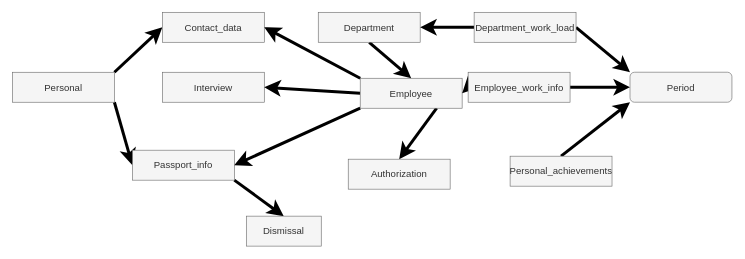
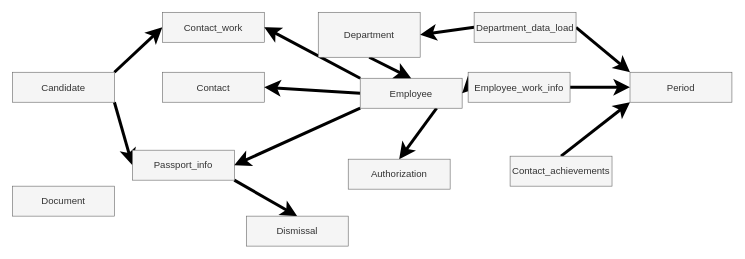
  <mxCell id="0" />
  <mxCell id="1" parent="0" />
+ <mxCell id="2" value="Document" style="rounded=0;whiteSpace=wrap;html=1;fontSize=16;fillColor=#f5f5f5;fontColor=#333333;strokeColor=#666666;" vertex="1" parent="1"><mxGeometry x="20" y="310" width="170" height="50" as="geometry" /></mxCell>
  <mxCell id="3" style="edgeStyle=none;shape=connector;rounded=0;orthogonalLoop=1;jettySize=auto;html=1;exitX=1;exitY=0;exitDx=0;exitDy=0;entryX=0;entryY=0.5;entryDx=0;entryDy=0;labelBackgroundColor=default;fontFamily=Helvetica;fontSize=16;fontColor=default;endArrow=classic;endSize=12;strokeColor=default;strokeWidth=5;" edge="1" parent="1" source="5" target="8"><mxGeometry relative="1" as="geometry" /></mxCell>
  <mxCell id="4" style="edgeStyle=none;shape=connector;rounded=0;orthogonalLoop=1;jettySize=auto;html=1;exitX=1;exitY=1;exitDx=0;exitDy=0;entryX=0;entryY=0.5;entryDx=0;entryDy=0;labelBackgroundColor=default;fontFamily=Helvetica;fontSize=16;fontColor=default;endArrow=classic;endSize=12;strokeColor=default;strokeWidth=5;" edge="1" parent="1" source="5" target="7"><mxGeometry relative="1" as="geometry" /></mxCell>
- <mxCell id="5" value="Personal" style="rounded=0;whiteSpace=wrap;html=1;fontSize=16;fillColor=#f5f5f5;fontColor=#333333;strokeColor=#666666;" vertex="1" parent="1"><mxGeometry x="20" y="120" width="170" height="50" as="geometry" /></mxCell>
+ <mxCell id="5" value="Candidate" style="rounded=0;whiteSpace=wrap;html=1;fontSize=16;fillColor=#f5f5f5;fontColor=#333333;strokeColor=#666666;" vertex="1" parent="1"><mxGeometry x="20" y="120" width="170" height="50" as="geometry" /></mxCell>
  <mxCell id="6" style="edgeStyle=none;shape=connector;rounded=0;orthogonalLoop=1;jettySize=auto;html=1;exitX=1;exitY=1;exitDx=0;exitDy=0;entryX=0.5;entryY=0;entryDx=0;entryDy=0;labelBackgroundColor=default;fontFamily=Helvetica;fontSize=16;fontColor=default;endArrow=classic;endSize=12;strokeColor=default;strokeWidth=5;" edge="1" parent="1" source="7" target="17"><mxGeometry relative="1" as="geometry" /></mxCell>
  <mxCell id="7" value="Passport_info" style="rounded=0;whiteSpace=wrap;html=1;fontSize=16;fillColor=#f5f5f5;fontColor=#333333;strokeColor=#666666;" vertex="1" parent="1"><mxGeometry x="220" y="250" width="170" height="50" as="geometry" /></mxCell>
- <mxCell id="8" value="Contact_data" style="rounded=0;whiteSpace=wrap;html=1;fontSize=16;fillColor=#f5f5f5;fontColor=#333333;strokeColor=#666666;" vertex="1" parent="1"><mxGeometry x="270" y="20" width="170" height="50" as="geometry" /></mxCell>
- <mxCell id="9" value="Interview" style="rounded=0;whiteSpace=wrap;html=1;fontSize=16;fillColor=#f5f5f5;fontColor=#333333;strokeColor=#666666;" vertex="1" parent="1"><mxGeometry x="270" y="120" width="170" height="50" as="geometry" /></mxCell>
+ <mxCell id="8" value="Contact_work" style="rounded=0;whiteSpace=wrap;html=1;fontSize=16;fillColor=#f5f5f5;fontColor=#333333;strokeColor=#666666;" vertex="1" parent="1"><mxGeometry x="270" y="20" width="170" height="50" as="geometry" /></mxCell>
+ <mxCell id="9" value="Contact" style="rounded=0;whiteSpace=wrap;html=1;fontSize=16;fillColor=#f5f5f5;fontColor=#333333;strokeColor=#666666;" vertex="1" parent="1"><mxGeometry x="270" y="120" width="170" height="50" as="geometry" /></mxCell>
  <mxCell id="10" style="edgeStyle=none;shape=connector;rounded=0;orthogonalLoop=1;jettySize=auto;html=1;exitX=0;exitY=1;exitDx=0;exitDy=0;entryX=1;entryY=0.5;entryDx=0;entryDy=0;labelBackgroundColor=default;fontFamily=Helvetica;fontSize=16;fontColor=default;endArrow=classic;endSize=12;strokeColor=default;strokeWidth=5;" edge="1" parent="1" source="14" target="7"><mxGeometry relative="1" as="geometry" /></mxCell>
  <mxCell id="11" style="edgeStyle=none;shape=connector;rounded=0;orthogonalLoop=1;jettySize=auto;html=1;exitX=0;exitY=0;exitDx=0;exitDy=0;entryX=1;entryY=0.5;entryDx=0;entryDy=0;labelBackgroundColor=default;fontFamily=Helvetica;fontSize=16;fontColor=default;endArrow=classic;endSize=12;strokeColor=default;strokeWidth=5;" edge="1" parent="1" source="14" target="8"><mxGeometry relative="1" as="geometry" /></mxCell>
  <mxCell id="12" style="edgeStyle=none;shape=connector;rounded=0;orthogonalLoop=1;jettySize=auto;html=1;exitX=0;exitY=0.5;exitDx=0;exitDy=0;entryX=1;entryY=0.5;entryDx=0;entryDy=0;labelBackgroundColor=default;fontFamily=Helvetica;fontSize=16;fontColor=default;endArrow=classic;endSize=12;strokeColor=default;strokeWidth=5;" edge="1" parent="1" source="14" target="9"><mxGeometry relative="1" as="geometry" /></mxCell>
  <mxCell id="13" style="edgeStyle=none;shape=connector;rounded=0;orthogonalLoop=1;jettySize=auto;html=1;exitX=0.75;exitY=1;exitDx=0;exitDy=0;entryX=0.5;entryY=0;entryDx=0;entryDy=0;labelBackgroundColor=default;fontFamily=Helvetica;fontSize=16;fontColor=default;endArrow=classic;endSize=12;strokeColor=default;strokeWidth=5;" edge="1" parent="1" source="14" target="18"><mxGeometry relative="1" as="geometry" /></mxCell>
  <mxCell id="14" value="Employee" style="rounded=0;whiteSpace=wrap;html=1;fontSize=16;fillColor=#f5f5f5;fontColor=#333333;strokeColor=#666666;" vertex="1" parent="1"><mxGeometry x="600" y="130" width="170" height="50" as="geometry" /></mxCell>
  <mxCell id="15" style="edgeStyle=none;shape=connector;rounded=0;orthogonalLoop=1;jettySize=auto;html=1;exitX=0.5;exitY=1;exitDx=0;exitDy=0;entryX=0.5;entryY=0;entryDx=0;entryDy=0;labelBackgroundColor=default;fontFamily=Helvetica;fontSize=16;fontColor=default;endArrow=classic;endSize=12;strokeColor=default;strokeWidth=5;" edge="1" parent="1" source="16" target="14"><mxGeometry relative="1" as="geometry" /></mxCell>
- <mxCell id="16" value="Department" style="rounded=0;whiteSpace=wrap;html=1;fontSize=16;fillColor=#f5f5f5;fontColor=#333333;strokeColor=#666666;" vertex="1" parent="1"><mxGeometry x="530" y="20" width="170" height="50" as="geometry" /></mxCell>
- <mxCell id="17" value="Dismissal" style="rounded=0;whiteSpace=wrap;html=1;fontSize=16;fillColor=#f5f5f5;fontColor=#333333;strokeColor=#666666;" vertex="1" parent="1"><mxGeometry x="410" y="360" width="125" height="50" as="geometry" /></mxCell>
+ <mxCell id="16" value="Department" style="rounded=0;whiteSpace=wrap;html=1;fontSize=16;fillColor=#f5f5f5;fontColor=#333333;strokeColor=#666666;" vertex="1" parent="1"><mxGeometry x="530" y="20" width="170" height="75" as="geometry" /></mxCell>
+ <mxCell id="17" value="Dismissal" style="rounded=0;whiteSpace=wrap;html=1;fontSize=16;fillColor=#f5f5f5;fontColor=#333333;strokeColor=#666666;" vertex="1" parent="1"><mxGeometry x="410" y="360" width="170" height="50" as="geometry" /></mxCell>
  <mxCell id="18" value="Authorization" style="rounded=0;whiteSpace=wrap;html=1;fontSize=16;fillColor=#f5f5f5;fontColor=#333333;strokeColor=#666666;" vertex="1" parent="1"><mxGeometry x="580" y="265" width="170" height="50" as="geometry" /></mxCell>
  <mxCell id="19" style="edgeStyle=none;shape=connector;rounded=0;orthogonalLoop=1;jettySize=auto;html=1;exitX=0;exitY=0.5;exitDx=0;exitDy=0;entryX=1;entryY=0.5;entryDx=0;entryDy=0;labelBackgroundColor=default;fontFamily=Helvetica;fontSize=16;fontColor=default;endArrow=classic;endSize=12;strokeColor=default;strokeWidth=5;" edge="1" parent="1" source="21" target="16"><mxGeometry relative="1" as="geometry" /></mxCell>
  <mxCell id="20" style="edgeStyle=none;shape=connector;rounded=0;orthogonalLoop=1;jettySize=auto;html=1;exitX=1;exitY=0.5;exitDx=0;exitDy=0;entryX=0;entryY=0;entryDx=0;entryDy=0;labelBackgroundColor=default;fontFamily=Helvetica;fontSize=16;fontColor=default;endArrow=classic;endSize=12;strokeColor=default;strokeWidth=5;" edge="1" parent="1" source="21" target="25"><mxGeometry relative="1" as="geometry" /></mxCell>
- <mxCell id="21" value="Department_work_load" style="rounded=0;whiteSpace=wrap;html=1;fontSize=16;fillColor=#f5f5f5;fontColor=#333333;strokeColor=#666666;" vertex="1" parent="1"><mxGeometry x="790" y="20" width="170" height="50" as="geometry" /></mxCell>
+ <mxCell id="21" value="Department_data_load" style="rounded=0;whiteSpace=wrap;html=1;fontSize=16;fillColor=#f5f5f5;fontColor=#333333;strokeColor=#666666;" vertex="1" parent="1"><mxGeometry x="790" y="20" width="170" height="50" as="geometry" /></mxCell>
  <mxCell id="22" style="edgeStyle=none;shape=connector;rounded=0;orthogonalLoop=1;jettySize=auto;html=1;exitX=0;exitY=0.5;exitDx=0;exitDy=0;entryX=1;entryY=0.5;entryDx=0;entryDy=0;labelBackgroundColor=default;fontFamily=Helvetica;fontSize=16;fontColor=default;endArrow=classic;endSize=12;strokeColor=default;strokeWidth=5;" edge="1" parent="1" source="24" target="14"><mxGeometry relative="1" as="geometry" /></mxCell>
  <mxCell id="23" style="edgeStyle=none;shape=connector;rounded=0;orthogonalLoop=1;jettySize=auto;html=1;exitX=1;exitY=0.5;exitDx=0;exitDy=0;entryX=0;entryY=0.5;entryDx=0;entryDy=0;labelBackgroundColor=default;fontFamily=Helvetica;fontSize=16;fontColor=default;endArrow=classic;endSize=12;strokeColor=default;strokeWidth=5;" edge="1" parent="1" source="24" target="25"><mxGeometry relative="1" as="geometry" /></mxCell>
  <mxCell id="24" value="Employee_work_info" style="rounded=0;whiteSpace=wrap;html=1;fontSize=16;fillColor=#f5f5f5;fontColor=#333333;strokeColor=#666666;" vertex="1" parent="1"><mxGeometry x="780" y="120" width="170" height="50" as="geometry" /></mxCell>
- <mxCell id="25" value="Period" style="whiteSpace=wrap;html=1;fontSize=16;fillColor=#f5f5f5;fontColor=#333333;strokeColor=#666666;rounded=1;" vertex="1" parent="1"><mxGeometry x="1050" y="120" width="170" height="50" as="geometry" /></mxCell>
+ <mxCell id="25" value="Period" style="rounded=0;whiteSpace=wrap;html=1;fontSize=16;fillColor=#f5f5f5;fontColor=#333333;strokeColor=#666666;" vertex="1" parent="1"><mxGeometry x="1050" y="120" width="170" height="50" as="geometry" /></mxCell>
  <mxCell id="26" style="edgeStyle=none;shape=connector;rounded=0;orthogonalLoop=1;jettySize=auto;html=1;exitX=0.5;exitY=0;exitDx=0;exitDy=0;entryX=0;entryY=1;entryDx=0;entryDy=0;labelBackgroundColor=default;fontFamily=Helvetica;fontSize=16;fontColor=default;endArrow=classic;endSize=12;strokeColor=default;strokeWidth=5;" edge="1" parent="1" source="27" target="25"><mxGeometry relative="1" as="geometry" /></mxCell>
- <mxCell id="27" value="Personal_achievements" style="rounded=0;whiteSpace=wrap;html=1;fontSize=16;fillColor=#f5f5f5;fontColor=#333333;strokeColor=#666666;" vertex="1" parent="1"><mxGeometry x="850" y="260" width="170" height="50" as="geometry" /></mxCell>
+ <mxCell id="27" value="Contact_achievements" style="rounded=0;whiteSpace=wrap;html=1;fontSize=16;fillColor=#f5f5f5;fontColor=#333333;strokeColor=#666666;" vertex="1" parent="1"><mxGeometry x="850" y="260" width="170" height="50" as="geometry" /></mxCell>
